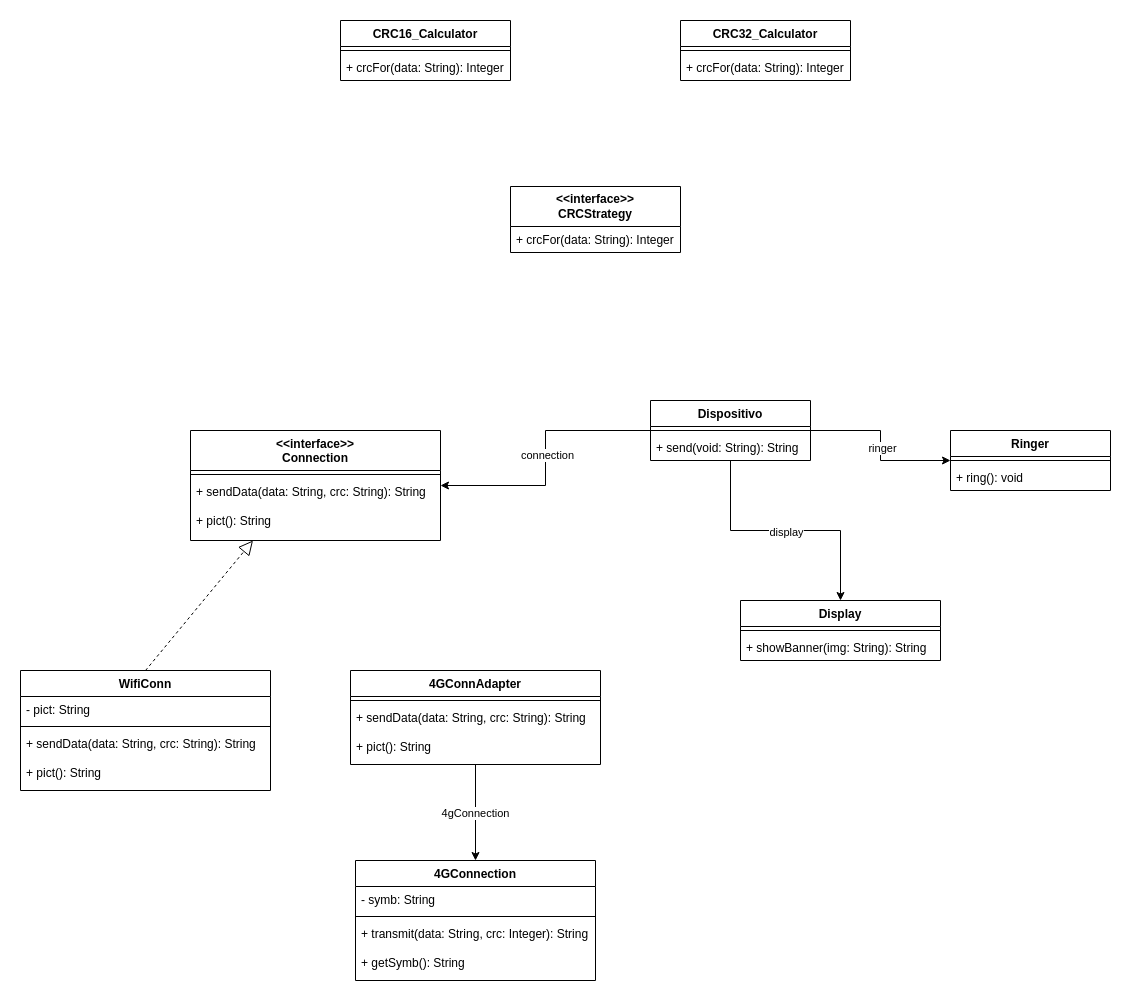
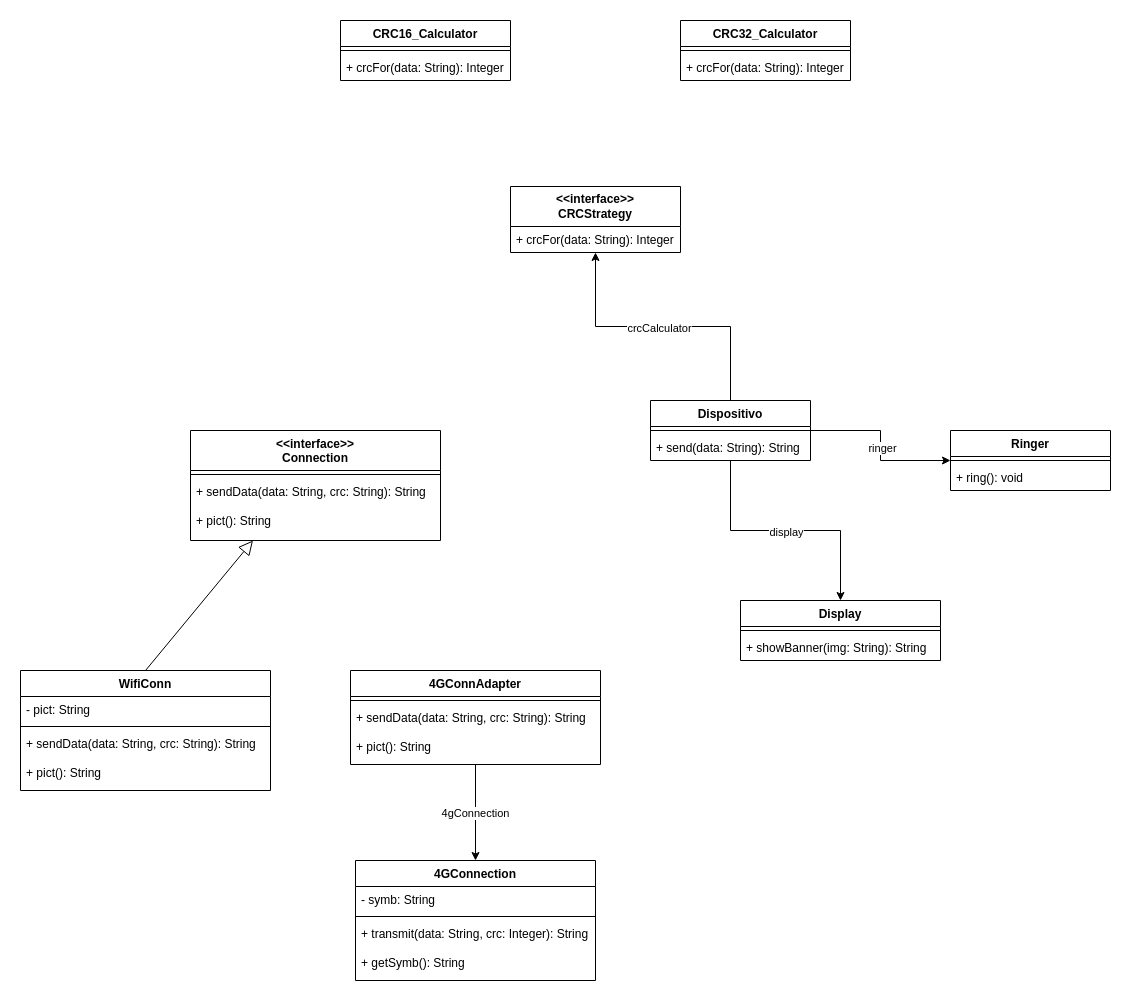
  <mxCell id="0" />
  <mxCell id="1" parent="0" />
  <mxCell id="2" style="edgeStyle=orthogonalEdgeStyle;rounded=0;orthogonalLoop=1;jettySize=auto;html=1;exitX=1;exitY=0.5;exitDx=0;exitDy=0;entryX=0;entryY=0.5;entryDx=0;entryDy=0;" edge="1" parent="1" source="10" target="13"><mxGeometry relative="1" as="geometry" /></mxCell>
  <mxCell id="3" value="ringer" style="edgeLabel;html=1;align=center;verticalAlign=middle;resizable=0;points=[];" vertex="1" connectable="0" parent="2"><mxGeometry x="0.024" y="1" relative="1" as="geometry"><mxPoint as="offset" /></mxGeometry></mxCell>
  <mxCell id="4" style="edgeStyle=orthogonalEdgeStyle;rounded=0;orthogonalLoop=1;jettySize=auto;html=1;exitX=0.5;exitY=1;exitDx=0;exitDy=0;entryX=0.5;entryY=0;entryDx=0;entryDy=0;" edge="1" parent="1" source="10" target="19"><mxGeometry relative="1" as="geometry" /></mxCell>
  <mxCell id="5" value="display" style="edgeLabel;html=1;align=center;verticalAlign=middle;resizable=0;points=[];" vertex="1" connectable="0" parent="4"><mxGeometry y="-1" relative="1" as="geometry"><mxPoint as="offset" /></mxGeometry></mxCell>
- <mxCell id="8" style="edgeStyle=orthogonalEdgeStyle;rounded=0;orthogonalLoop=1;jettySize=auto;html=1;exitX=0;exitY=0.5;exitDx=0;exitDy=0;entryX=1;entryY=0.5;entryDx=0;entryDy=0;" edge="1" parent="1" source="10" target="16"><mxGeometry relative="1" as="geometry" /></mxCell>
- <mxCell id="9" value="connection" style="edgeLabel;html=1;align=center;verticalAlign=middle;resizable=0;points=[];" vertex="1" connectable="0" parent="8"><mxGeometry x="-0.026" y="1" relative="1" as="geometry"><mxPoint as="offset" /></mxGeometry></mxCell>
+ <mxCell id="6" style="edgeStyle=orthogonalEdgeStyle;rounded=0;orthogonalLoop=1;jettySize=auto;html=1;exitX=0.5;exitY=0;exitDx=0;exitDy=0;entryX=0.5;entryY=1;entryDx=0;entryDy=0;" edge="1" parent="1" source="10" target="39"><mxGeometry relative="1" as="geometry"><mxPoint x="840" y="320" as="targetPoint" /></mxGeometry></mxCell>
+ <mxCell id="7" value="&lt;div&gt;crcCalculator&lt;/div&gt;" style="edgeLabel;html=1;align=center;verticalAlign=middle;resizable=0;points=[];" vertex="1" connectable="0" parent="6"><mxGeometry x="0.033" y="1" relative="1" as="geometry"><mxPoint as="offset" /></mxGeometry></mxCell>
  <mxCell id="10" value="Dispositivo" style="swimlane;fontStyle=1;align=center;verticalAlign=top;childLayout=stackLayout;horizontal=1;startSize=26;horizontalStack=0;resizeParent=1;resizeParentMax=0;resizeLast=0;collapsible=1;marginBottom=0;whiteSpace=wrap;html=1;" vertex="1" parent="1"><mxGeometry x="650" y="400" width="160" height="60" as="geometry" /></mxCell>
  <mxCell id="11" value="" style="line;strokeWidth=1;fillColor=none;align=left;verticalAlign=middle;spacingTop=-1;spacingLeft=3;spacingRight=3;rotatable=0;labelPosition=right;points=[];portConstraint=eastwest;strokeColor=inherit;" vertex="1" parent="10"><mxGeometry y="26" width="160" height="8" as="geometry" /></mxCell>
- <mxCell id="12" value="+ send(void: String): String" style="text;strokeColor=none;fillColor=none;align=left;verticalAlign=top;spacingLeft=4;spacingRight=4;overflow=hidden;rotatable=0;points=[[0,0.5],[1,0.5]];portConstraint=eastwest;whiteSpace=wrap;html=1;" vertex="1" parent="10"><mxGeometry y="34" width="160" height="26" as="geometry" /></mxCell>
+ <mxCell id="12" value="+ send(data: String): String" style="text;strokeColor=none;fillColor=none;align=left;verticalAlign=top;spacingLeft=4;spacingRight=4;overflow=hidden;rotatable=0;points=[[0,0.5],[1,0.5]];portConstraint=eastwest;whiteSpace=wrap;html=1;" vertex="1" parent="10"><mxGeometry y="34" width="160" height="26" as="geometry" /></mxCell>
  <mxCell id="13" value="Ringer" style="swimlane;fontStyle=1;align=center;verticalAlign=top;childLayout=stackLayout;horizontal=1;startSize=26;horizontalStack=0;resizeParent=1;resizeParentMax=0;resizeLast=0;collapsible=1;marginBottom=0;whiteSpace=wrap;html=1;" vertex="1" parent="1"><mxGeometry x="950" y="430" width="160" height="60" as="geometry" /></mxCell>
  <mxCell id="14" value="" style="line;strokeWidth=1;fillColor=none;align=left;verticalAlign=middle;spacingTop=-1;spacingLeft=3;spacingRight=3;rotatable=0;labelPosition=right;points=[];portConstraint=eastwest;strokeColor=inherit;" vertex="1" parent="13"><mxGeometry y="26" width="160" height="8" as="geometry" /></mxCell>
  <mxCell id="15" value="+ ring(): void" style="text;strokeColor=none;fillColor=none;align=left;verticalAlign=top;spacingLeft=4;spacingRight=4;overflow=hidden;rotatable=0;points=[[0,0.5],[1,0.5]];portConstraint=eastwest;whiteSpace=wrap;html=1;" vertex="1" parent="13"><mxGeometry y="34" width="160" height="26" as="geometry" /></mxCell>
  <mxCell id="16" value="&lt;div&gt;&amp;lt;&amp;lt;interface&amp;gt;&amp;gt;&lt;/div&gt;&lt;div&gt;Connection&lt;br&gt;&lt;/div&gt;" style="swimlane;fontStyle=1;align=center;verticalAlign=top;childLayout=stackLayout;horizontal=1;startSize=40;horizontalStack=0;resizeParent=1;resizeParentMax=0;resizeLast=0;collapsible=1;marginBottom=0;whiteSpace=wrap;html=1;" vertex="1" parent="1"><mxGeometry x="190" y="430" width="250" height="110" as="geometry" /></mxCell>
  <mxCell id="17" value="" style="line;strokeWidth=1;fillColor=none;align=left;verticalAlign=middle;spacingTop=-1;spacingLeft=3;spacingRight=3;rotatable=0;labelPosition=right;points=[];portConstraint=eastwest;strokeColor=inherit;" vertex="1" parent="16"><mxGeometry y="40" width="250" height="8" as="geometry" /></mxCell>
  <mxCell id="18" value="&lt;div&gt;+ sendData(data: String, crc: String): String&lt;/div&gt;&lt;div&gt;&lt;br&gt;&lt;/div&gt;&lt;div&gt;+ pict(): String&lt;br&gt; &lt;/div&gt;" style="text;strokeColor=none;fillColor=none;align=left;verticalAlign=top;spacingLeft=4;spacingRight=4;overflow=hidden;rotatable=0;points=[[0,0.5],[1,0.5]];portConstraint=eastwest;whiteSpace=wrap;html=1;" vertex="1" parent="16"><mxGeometry y="48" width="250" height="62" as="geometry" /></mxCell>
  <mxCell id="19" value="Display" style="swimlane;fontStyle=1;align=center;verticalAlign=top;childLayout=stackLayout;horizontal=1;startSize=26;horizontalStack=0;resizeParent=1;resizeParentMax=0;resizeLast=0;collapsible=1;marginBottom=0;whiteSpace=wrap;html=1;" vertex="1" parent="1"><mxGeometry x="740" y="600" width="200" height="60" as="geometry" /></mxCell>
  <mxCell id="20" value="" style="line;strokeWidth=1;fillColor=none;align=left;verticalAlign=middle;spacingTop=-1;spacingLeft=3;spacingRight=3;rotatable=0;labelPosition=right;points=[];portConstraint=eastwest;strokeColor=inherit;" vertex="1" parent="19"><mxGeometry y="26" width="200" height="8" as="geometry" /></mxCell>
  <mxCell id="21" value="+ showBanner(img: String): String" style="text;strokeColor=none;fillColor=none;align=left;verticalAlign=top;spacingLeft=4;spacingRight=4;overflow=hidden;rotatable=0;points=[[0,0.5],[1,0.5]];portConstraint=eastwest;whiteSpace=wrap;html=1;" vertex="1" parent="19"><mxGeometry y="34" width="200" height="26" as="geometry" /></mxCell>
  <mxCell id="22" value="CRC16_Calculator" style="swimlane;fontStyle=1;align=center;verticalAlign=top;childLayout=stackLayout;horizontal=1;startSize=26;horizontalStack=0;resizeParent=1;resizeParentMax=0;resizeLast=0;collapsible=1;marginBottom=0;whiteSpace=wrap;html=1;" vertex="1" parent="1"><mxGeometry x="340" y="20" width="170" height="60" as="geometry" /></mxCell>
  <mxCell id="23" value="" style="line;strokeWidth=1;fillColor=none;align=left;verticalAlign=middle;spacingTop=-1;spacingLeft=3;spacingRight=3;rotatable=0;labelPosition=right;points=[];portConstraint=eastwest;strokeColor=inherit;" vertex="1" parent="22"><mxGeometry y="26" width="170" height="8" as="geometry" /></mxCell>
  <mxCell id="24" value="+ crcFor(data: String): Integer" style="text;strokeColor=none;fillColor=none;align=left;verticalAlign=top;spacingLeft=4;spacingRight=4;overflow=hidden;rotatable=0;points=[[0,0.5],[1,0.5]];portConstraint=eastwest;whiteSpace=wrap;html=1;" vertex="1" parent="22"><mxGeometry y="34" width="170" height="26" as="geometry" /></mxCell>
  <mxCell id="25" value="WifiConn" style="swimlane;fontStyle=1;align=center;verticalAlign=top;childLayout=stackLayout;horizontal=1;startSize=26;horizontalStack=0;resizeParent=1;resizeParentMax=0;resizeLast=0;collapsible=1;marginBottom=0;whiteSpace=wrap;html=1;" vertex="1" parent="1"><mxGeometry x="20" y="670" width="250" height="120" as="geometry" /></mxCell>
  <mxCell id="26" value="- pict: String" style="text;strokeColor=none;fillColor=none;align=left;verticalAlign=top;spacingLeft=4;spacingRight=4;overflow=hidden;rotatable=0;points=[[0,0.5],[1,0.5]];portConstraint=eastwest;whiteSpace=wrap;html=1;" vertex="1" parent="25"><mxGeometry y="26" width="250" height="26" as="geometry" /></mxCell>
  <mxCell id="27" value="" style="line;strokeWidth=1;fillColor=none;align=left;verticalAlign=middle;spacingTop=-1;spacingLeft=3;spacingRight=3;rotatable=0;labelPosition=right;points=[];portConstraint=eastwest;strokeColor=inherit;" vertex="1" parent="25"><mxGeometry y="52" width="250" height="8" as="geometry" /></mxCell>
  <mxCell id="28" value="&lt;div&gt;+ sendData(data: String, crc: String): String&lt;/div&gt;&lt;div&gt;&lt;br&gt;&lt;/div&gt;&lt;div&gt;+ pict(): String&lt;/div&gt;" style="text;strokeColor=none;fillColor=none;align=left;verticalAlign=top;spacingLeft=4;spacingRight=4;overflow=hidden;rotatable=0;points=[[0,0.5],[1,0.5]];portConstraint=eastwest;whiteSpace=wrap;html=1;" vertex="1" parent="25"><mxGeometry y="60" width="250" height="60" as="geometry" /></mxCell>
- <mxCell id="29" value="" style="endArrow=block;dashed=1;endFill=0;endSize=12;html=1;rounded=0;exitX=0.5;exitY=0;exitDx=0;exitDy=0;entryX=0.25;entryY=1;entryDx=0;entryDy=0;" edge="1" parent="1" source="25" target="16"><mxGeometry width="160" relative="1" as="geometry"><mxPoint x="450" y="619" as="sourcePoint" /><mxPoint x="280" y="640" as="targetPoint" /></mxGeometry></mxCell>
+ <mxCell id="29" value="" style="endArrow=block;dashed=0;endFill=0;endSize=12;html=1;rounded=0;exitX=0.5;exitY=0;exitDx=0;exitDy=0;entryX=0.25;entryY=1;entryDx=0;entryDy=0;" edge="1" parent="1" source="25" target="16"><mxGeometry width="160" relative="1" as="geometry"><mxPoint x="450" y="619" as="sourcePoint" /><mxPoint x="280" y="640" as="targetPoint" /></mxGeometry></mxCell>
  <mxCell id="30" style="edgeStyle=orthogonalEdgeStyle;rounded=0;orthogonalLoop=1;jettySize=auto;html=1;exitX=0.5;exitY=1;exitDx=0;exitDy=0;entryX=0.5;entryY=0;entryDx=0;entryDy=0;" edge="1" parent="1" source="32" target="35"><mxGeometry relative="1" as="geometry" /></mxCell>
  <mxCell id="31" value="4gConnection" style="edgeLabel;html=1;align=center;verticalAlign=middle;resizable=0;points=[];" vertex="1" connectable="0" parent="30"><mxGeometry y="-1" relative="1" as="geometry"><mxPoint as="offset" /></mxGeometry></mxCell>
  <mxCell id="32" value="4GConnAdapter" style="swimlane;fontStyle=1;align=center;verticalAlign=top;childLayout=stackLayout;horizontal=1;startSize=26;horizontalStack=0;resizeParent=1;resizeParentMax=0;resizeLast=0;collapsible=1;marginBottom=0;whiteSpace=wrap;html=1;" vertex="1" parent="1"><mxGeometry x="350" y="670" width="250" height="94" as="geometry" /></mxCell>
  <mxCell id="33" value="" style="line;strokeWidth=1;fillColor=none;align=left;verticalAlign=middle;spacingTop=-1;spacingLeft=3;spacingRight=3;rotatable=0;labelPosition=right;points=[];portConstraint=eastwest;strokeColor=inherit;" vertex="1" parent="32"><mxGeometry y="26" width="250" height="8" as="geometry" /></mxCell>
  <mxCell id="34" value="&lt;div&gt;+ sendData(data: String, crc: String): String&lt;/div&gt;&lt;div&gt;&lt;br&gt;&lt;/div&gt;&lt;div&gt;+ pict(): String&lt;br&gt; &lt;/div&gt;" style="text;strokeColor=none;fillColor=none;align=left;verticalAlign=top;spacingLeft=4;spacingRight=4;overflow=hidden;rotatable=0;points=[[0,0.5],[1,0.5]];portConstraint=eastwest;whiteSpace=wrap;html=1;" vertex="1" parent="32"><mxGeometry y="34" width="250" height="60" as="geometry" /></mxCell>
  <mxCell id="35" value="4GConnection" style="swimlane;fontStyle=1;align=center;verticalAlign=top;childLayout=stackLayout;horizontal=1;startSize=26;horizontalStack=0;resizeParent=1;resizeParentMax=0;resizeLast=0;collapsible=1;marginBottom=0;whiteSpace=wrap;html=1;" vertex="1" parent="1"><mxGeometry x="355" y="860" width="240" height="120" as="geometry" /></mxCell>
  <mxCell id="36" value="- symb: String" style="text;strokeColor=none;fillColor=none;align=left;verticalAlign=top;spacingLeft=4;spacingRight=4;overflow=hidden;rotatable=0;points=[[0,0.5],[1,0.5]];portConstraint=eastwest;whiteSpace=wrap;html=1;" vertex="1" parent="35"><mxGeometry y="26" width="240" height="26" as="geometry" /></mxCell>
  <mxCell id="37" value="" style="line;strokeWidth=1;fillColor=none;align=left;verticalAlign=middle;spacingTop=-1;spacingLeft=3;spacingRight=3;rotatable=0;labelPosition=right;points=[];portConstraint=eastwest;strokeColor=inherit;" vertex="1" parent="35"><mxGeometry y="52" width="240" height="8" as="geometry" /></mxCell>
  <mxCell id="38" value="&lt;div&gt;+ transmit(data: String, crc: Integer): String&lt;/div&gt;&lt;div&gt;&lt;br&gt;&lt;/div&gt;&lt;div&gt;+ getSymb(): String&lt;br&gt;&lt;/div&gt;" style="text;strokeColor=none;fillColor=none;align=left;verticalAlign=top;spacingLeft=4;spacingRight=4;overflow=hidden;rotatable=0;points=[[0,0.5],[1,0.5]];portConstraint=eastwest;whiteSpace=wrap;html=1;" vertex="1" parent="35"><mxGeometry y="60" width="240" height="60" as="geometry" /></mxCell>
  <mxCell id="39" value="&lt;div&gt;&lt;b&gt;&amp;lt;&amp;lt;interface&amp;gt;&amp;gt;&lt;/b&gt;&lt;/div&gt;&lt;div&gt;&lt;b&gt;CRCStrategy&lt;br&gt;&lt;/b&gt;&lt;/div&gt;" style="swimlane;fontStyle=0;childLayout=stackLayout;horizontal=1;startSize=40;fillColor=none;horizontalStack=0;resizeParent=1;resizeParentMax=0;resizeLast=0;collapsible=1;marginBottom=0;whiteSpace=wrap;html=1;" vertex="1" parent="1"><mxGeometry x="510" y="186" width="170" height="66" as="geometry" /></mxCell>
  <mxCell id="40" value="+ crcFor(data: String): Integer" style="text;strokeColor=none;fillColor=none;align=left;verticalAlign=top;spacingLeft=4;spacingRight=4;overflow=hidden;rotatable=0;points=[[0,0.5],[1,0.5]];portConstraint=eastwest;whiteSpace=wrap;html=1;" vertex="1" parent="39"><mxGeometry y="40" width="170" height="26" as="geometry" /></mxCell>
  <mxCell id="41" value="CRC32_Calculator" style="swimlane;fontStyle=1;align=center;verticalAlign=top;childLayout=stackLayout;horizontal=1;startSize=26;horizontalStack=0;resizeParent=1;resizeParentMax=0;resizeLast=0;collapsible=1;marginBottom=0;whiteSpace=wrap;html=1;" vertex="1" parent="1"><mxGeometry x="680" y="20" width="170" height="60" as="geometry" /></mxCell>
  <mxCell id="42" value="" style="line;strokeWidth=1;fillColor=none;align=left;verticalAlign=middle;spacingTop=-1;spacingLeft=3;spacingRight=3;rotatable=0;labelPosition=right;points=[];portConstraint=eastwest;strokeColor=inherit;" vertex="1" parent="41"><mxGeometry y="26" width="170" height="8" as="geometry" /></mxCell>
  <mxCell id="43" value="+ crcFor(data: String): Integer" style="text;strokeColor=none;fillColor=none;align=left;verticalAlign=top;spacingLeft=4;spacingRight=4;overflow=hidden;rotatable=0;points=[[0,0.5],[1,0.5]];portConstraint=eastwest;whiteSpace=wrap;html=1;" vertex="1" parent="41"><mxGeometry y="34" width="170" height="26" as="geometry" /></mxCell>
